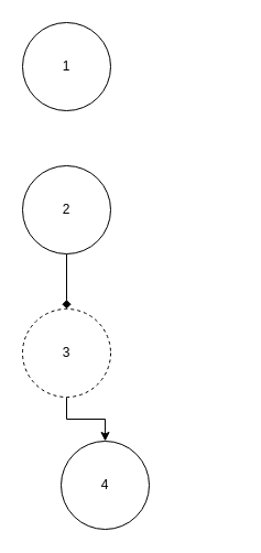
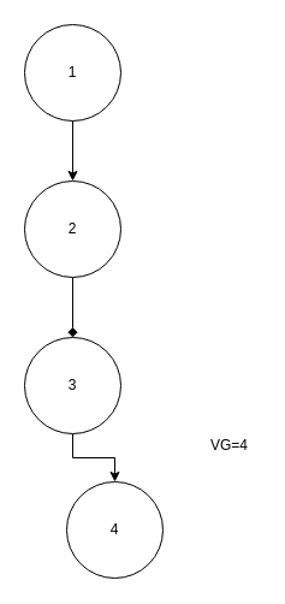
  <mxCell id="0" />
  <mxCell id="1" parent="0" />
+ <mxCell id="2" value="" style="edgeStyle=orthogonalEdgeStyle;rounded=0;orthogonalLoop=1;jettySize=auto;html=1;" edge="1" parent="1" source="3" target="5"><mxGeometry relative="1" as="geometry" /></mxCell>
  <mxCell id="3" value="1" style="ellipse;whiteSpace=wrap;html=1;aspect=fixed;" vertex="1" parent="1"><mxGeometry x="20" y="20" width="80" height="80" as="geometry" /></mxCell>
  <mxCell id="4" value="" style="edgeStyle=orthogonalEdgeStyle;rounded=0;orthogonalLoop=1;jettySize=auto;html=1;endArrow=diamond;" edge="1" parent="1" source="5" target="7"><mxGeometry relative="1" as="geometry" /></mxCell>
  <mxCell id="5" value="2" style="ellipse;whiteSpace=wrap;html=1;aspect=fixed;" vertex="1" parent="1"><mxGeometry x="20" y="150" width="80" height="80" as="geometry" /></mxCell>
  <mxCell id="6" value="" style="edgeStyle=orthogonalEdgeStyle;rounded=0;orthogonalLoop=1;jettySize=auto;html=1;" edge="1" parent="1" source="7" target="8"><mxGeometry relative="1" as="geometry" /></mxCell>
- <mxCell id="7" value="3" style="ellipse;whiteSpace=wrap;html=1;aspect=fixed;dashed=1;" vertex="1" parent="1"><mxGeometry x="20" y="280" width="80" height="80" as="geometry" /></mxCell>
+ <mxCell id="7" value="3" style="ellipse;whiteSpace=wrap;html=1;aspect=fixed;" vertex="1" parent="1"><mxGeometry x="20" y="280" width="80" height="80" as="geometry" /></mxCell>
  <mxCell id="8" value="4" style="ellipse;whiteSpace=wrap;html=1;aspect=fixed;" vertex="1" parent="1"><mxGeometry x="55" y="400" width="80" height="80" as="geometry" /></mxCell>
+ <mxCell id="9" value="VG=4" style="text;html=1;align=center;verticalAlign=middle;resizable=0;points=[];autosize=1;strokeColor=none;fillColor=none;" vertex="1" parent="1"><mxGeometry x="165" y="355" width="50" height="30" as="geometry" /></mxCell>
